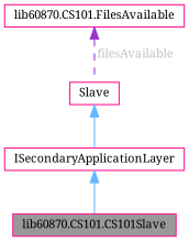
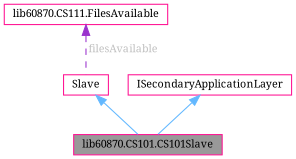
  digraph {
    fontname="Noto Serif"
    node [color=deeppink fillcolor=white fontname="Noto Serif" fontsize=10 shape=box style=filled]
    edge [color=steelblue1 dir=back fontname="Noto Serif" fontsize=10 labelfontname=Helvetica labelfontsize=10 style=solid]
    n1 [fillcolor=grey60 fontcolor=black height=0.2 label="lib60870.CS101.CS101Slave" width=0.4]
    n2 [height=0.2 label=Slave width=0.4]
-   n3 [height=0.2 label="lib60870.CS101.FilesAvailable" width=0.4]
+   n3 [height=0.2 label="lib60870.CS111.FilesAvailable" width=0.4]
    n4 [height=0.2 label=ISecondaryApplicationLayer width=0.4]
-   n2 -> n4
+   n2 -> n1
    n3 -> n2 [color=darkorchid3 fontcolor=grey label=" filesAvailable" style=dashed]
    n4 -> n1
  }
